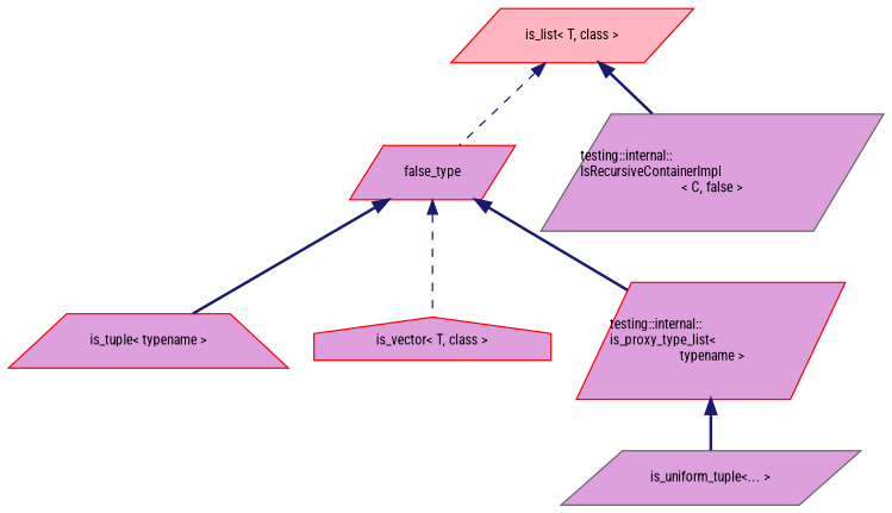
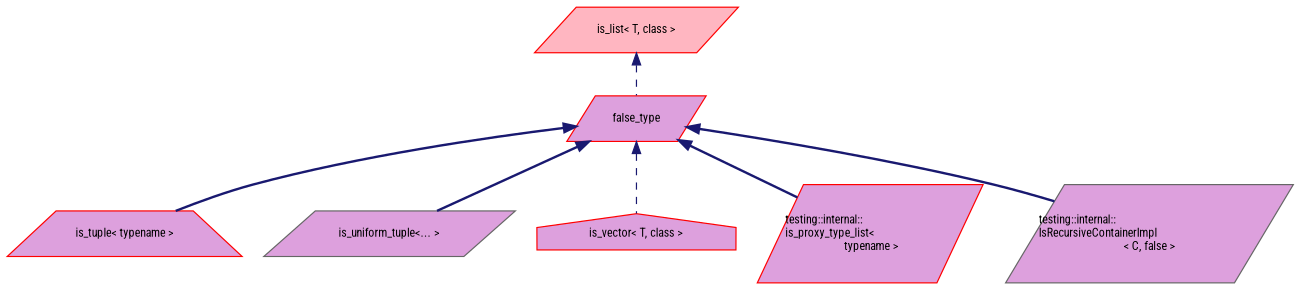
  digraph {
    fontname="Roboto Condensed"
    rankdir=TB
    node [color=red fillcolor=plum fontname="Roboto Condensed" fontsize=10 shape=parallelogram style=filled]
    edge [color=midnightblue dir=back fontname="Roboto Condensed" fontsize=10 labelfontname=Helvetica labelfontsize=10 style=bold]
    n1 [height=0.2 label=false_type width=0.4]
    n2 [height=0.2 label="is_tuple\< typename \>" shape=trapezium width=0.4]
    n3 [color=gray40 height=0.2 label="is_uniform_tuple\<... \>" width=0.4]
    n4 [height=0.2 label="is_vector\< T, class \>" shape=house width=0.4]
    n5 [height=0.2 label="testing::internal::\lis_proxy_type_list\<\l typename \>" width=0.4]
    n6 [color=gray40 height=0.2 label="testing::internal::\lIsRecursiveContainerImpl\l\< C, false \>" width=0.4]
    n7 [fillcolor=lightpink height=0.2 label="is_list\< T, class \>" width=0.4]
    n1 -> n2
-   n5 -> n3
+   n1 -> n3
    n1 -> n4 [style=dashed]
    n1 -> n5
-   n7 -> n6
+   n1 -> n6
    n7 -> n1 [style=dashed]
  }
